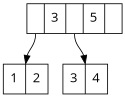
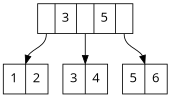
  digraph {
    fontname="Open Sans"
    node [fontsize=16 shape=record fontname="Open Sans"]
    edge [headport=n fontname="Open Sans"]
    n1 [label="<c>|3|<d>|5|<e>"]
    n2 [label="1|2"]
    n3 [label="3|4"]
+   n4 [label="5|6"]
    n1 -> n2 [tailport=c]
    n1 -> n3 [tailport=d]
+   n1 -> n4 [tailport=e]
  }
